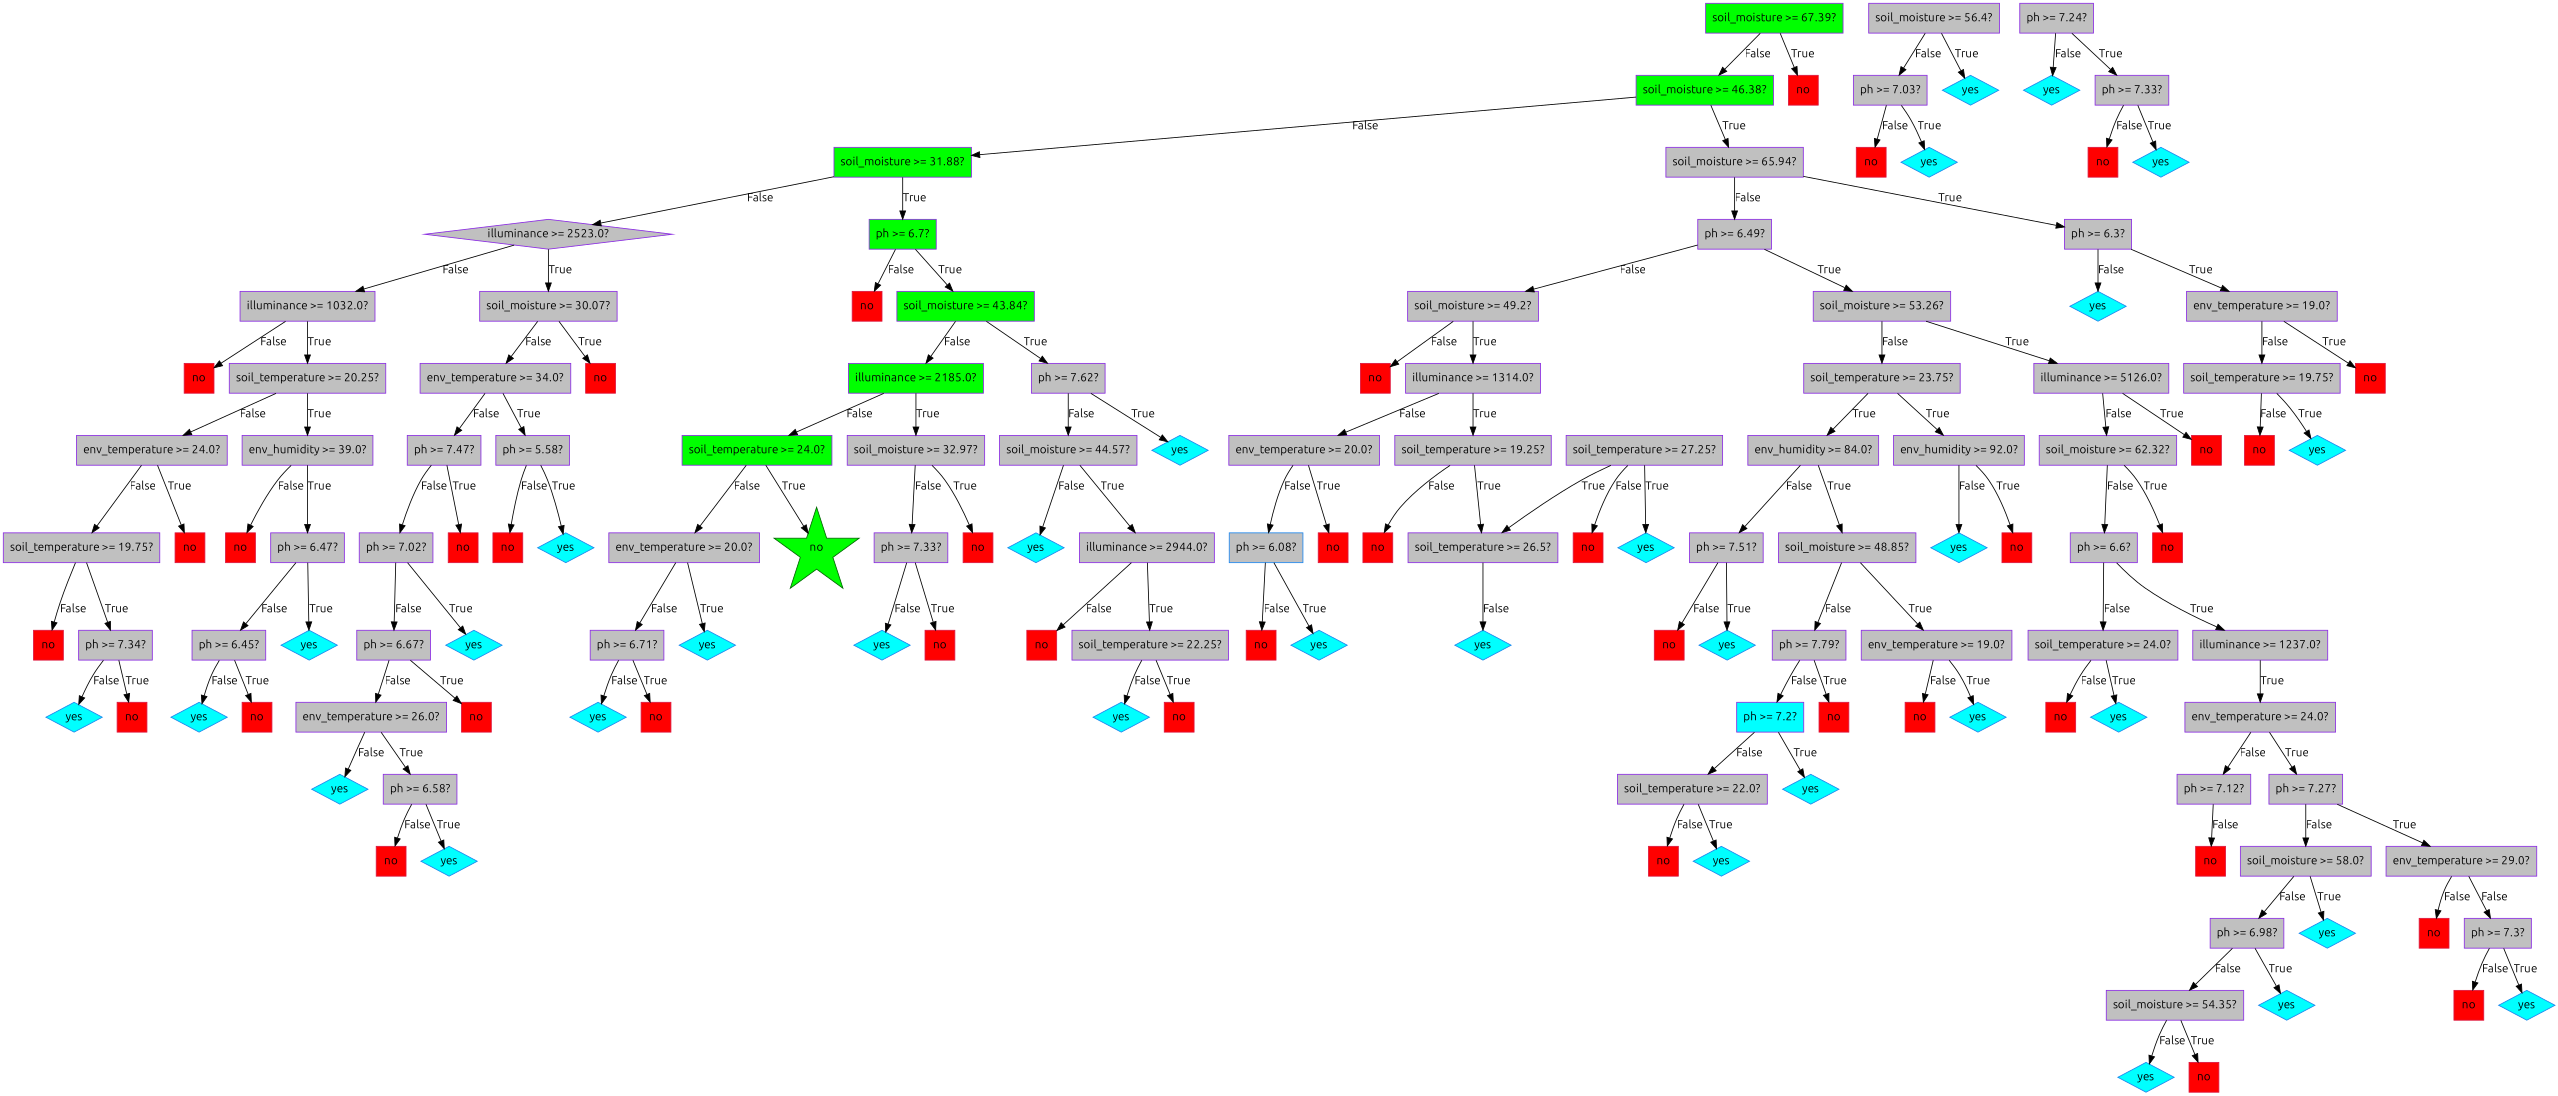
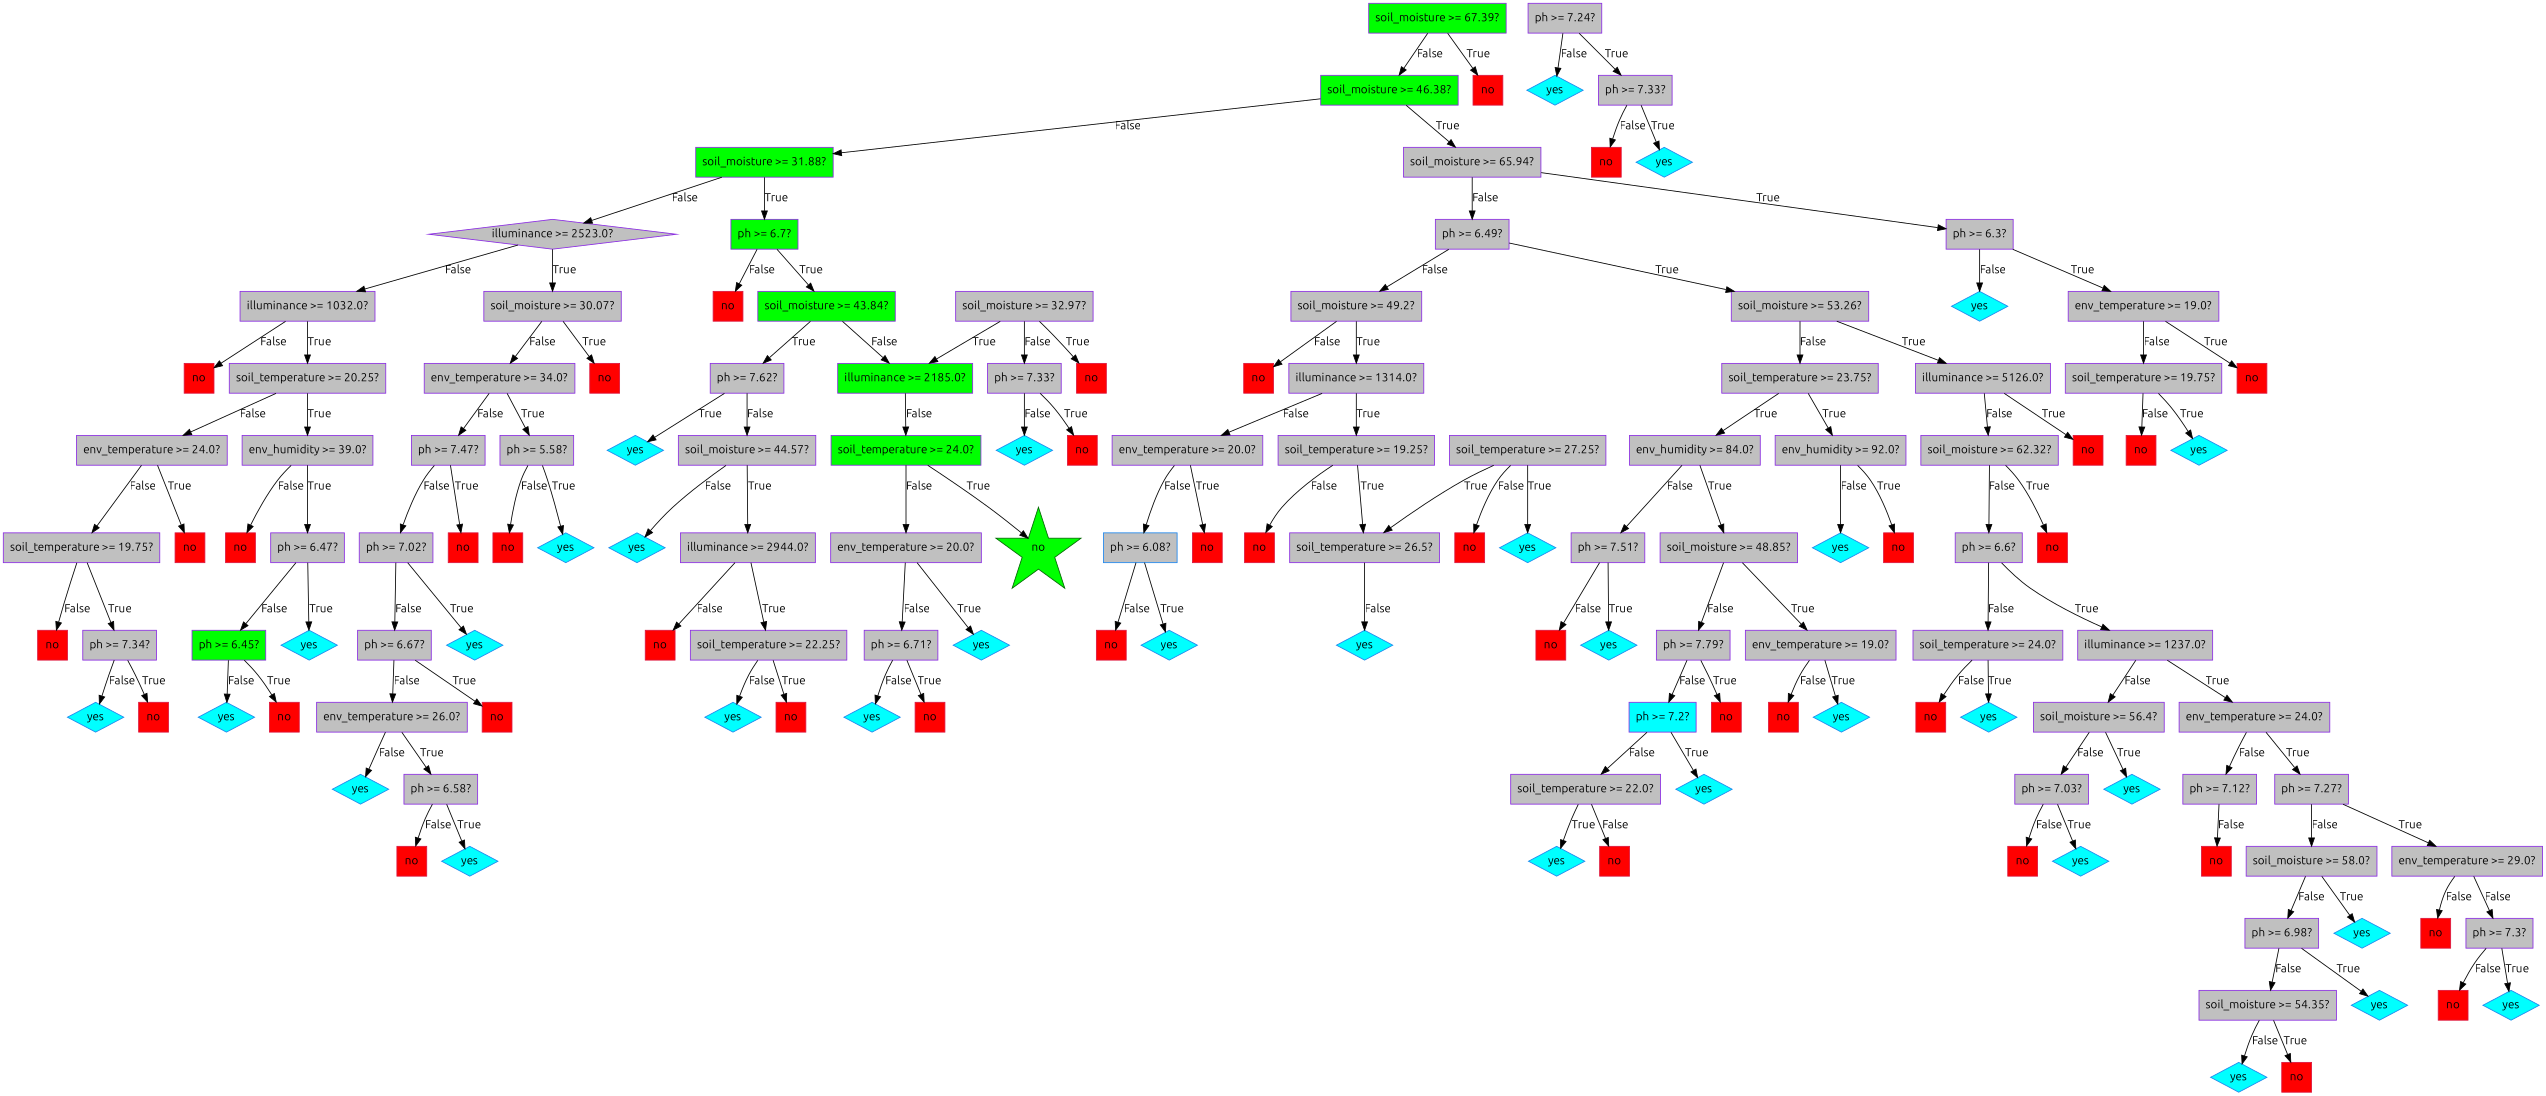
  digraph {
    fontname=Ubuntu
    node [color=blueviolet fillcolor=gray fontname=Ubuntu shape=box style=filled]
    edge [fontname=Ubuntu]
    n1 [fillcolor=green label="soil_moisture >= 67.39?"]
    n2 [fillcolor=green label="soil_moisture >= 46.38?"]
    n3 [color=crimson fillcolor=red label=no shape=square]
    n4 [fillcolor=green label="soil_moisture >= 31.88?"]
    n5 [label="soil_moisture >= 65.94?"]
    n6 [label="illuminance >= 2523.0?" shape=diamond]
    n7 [fillcolor=green label="ph >= 6.7?"]
    n8 [label="ph >= 6.49?"]
    n9 [label="ph >= 6.3?"]
    n10 [label="illuminance >= 1032.0?"]
    n11 [label="soil_moisture >= 30.07?"]
    n12 [color=crimson fillcolor=red label=no shape=square]
    n13 [fillcolor=green label="soil_moisture >= 43.84?"]
    n14 [color=crimson fillcolor=red label=no shape=square]
    n15 [label="soil_temperature >= 20.25?"]
    n16 [label="env_temperature >= 34.0?"]
    n17 [color=crimson fillcolor=red label=no shape=square]
    n18 [label="env_temperature >= 24.0?"]
    n19 [label="env_humidity >= 39.0?"]
    n20 [label="soil_temperature >= 19.75?"]
    n21 [color=crimson fillcolor=red label=no shape=square]
    n22 [color=crimson fillcolor=red label=no shape=square]
    n23 [label="ph >= 6.47?"]
    n24 [color=crimson fillcolor=red label=no shape=square]
    n25 [label="ph >= 7.34?"]
    n26 [color=dodgerblue2 fillcolor=cyan label=yes shape=diamond]
    n27 [color=crimson fillcolor=red label=no shape=square]
-   n28 [label="ph >= 6.45?"]
+   n28 [fillcolor=green label="ph >= 6.45?"]
    n29 [color=dodgerblue2 fillcolor=cyan label=yes shape=diamond]
    n30 [color=dodgerblue2 fillcolor=cyan label=yes shape=diamond]
    n31 [color=crimson fillcolor=red label=no shape=square]
    n32 [label="ph >= 7.47?"]
    n33 [label="ph >= 5.58?"]
    n34 [label="ph >= 7.02?"]
    n35 [color=crimson fillcolor=red label=no shape=square]
    n36 [color=crimson fillcolor=red label=no shape=square]
    n37 [color=dodgerblue2 fillcolor=cyan label=yes shape=diamond]
    n38 [label="ph >= 6.67?"]
    n39 [color=dodgerblue2 fillcolor=cyan label=yes shape=diamond]
    n40 [label="env_temperature >= 26.0?"]
    n41 [color=crimson fillcolor=red label=no shape=square]
    n42 [color=dodgerblue2 fillcolor=cyan label=yes shape=diamond]
    n43 [label="ph >= 6.58?"]
    n44 [color=crimson fillcolor=red label=no shape=square]
    n45 [color=dodgerblue2 fillcolor=cyan label=yes shape=diamond]
    n46 [fillcolor=green label="illuminance >= 2185.0?"]
    n47 [label="ph >= 7.62?"]
    n48 [fillcolor=green label="soil_temperature >= 24.0?"]
    n49 [label="soil_moisture >= 32.97?"]
    n50 [label="soil_moisture >= 44.57?"]
    n51 [color=dodgerblue2 fillcolor=cyan label=yes shape=diamond]
    n52 [label="env_temperature >= 20.0?"]
    n53 [color=darkgreen fillcolor=green label=no shape=star]
    n54 [label="ph >= 7.33?"]
    n55 [color=crimson fillcolor=red label=no shape=square]
    n56 [label="ph >= 6.71?"]
    n57 [color=dodgerblue2 fillcolor=cyan label=yes shape=diamond]
    n58 [color=dodgerblue2 fillcolor=cyan label=yes shape=diamond]
    n59 [color=crimson fillcolor=red label=no shape=square]
    n60 [color=dodgerblue2 fillcolor=cyan label=yes shape=diamond]
    n61 [color=crimson fillcolor=red label=no shape=square]
    n62 [color=dodgerblue2 fillcolor=cyan label=yes shape=diamond]
    n63 [label="illuminance >= 2944.0?"]
    n64 [color=crimson fillcolor=red label=no shape=square]
    n65 [label="soil_temperature >= 22.25?"]
    n66 [color=dodgerblue2 fillcolor=cyan label=yes shape=diamond]
    n67 [color=crimson fillcolor=red label=no shape=square]
    n68 [label="soil_moisture >= 49.2?"]
    n69 [label="soil_moisture >= 53.26?"]
    n70 [color=dodgerblue2 fillcolor=cyan label=yes shape=diamond]
    n71 [label="env_temperature >= 19.0?"]
    n72 [color=crimson fillcolor=red label=no shape=square]
    n73 [label="illuminance >= 1314.0?"]
    n74 [label="soil_temperature >= 23.75?"]
    n75 [label="illuminance >= 5126.0?"]
    n76 [label="env_temperature >= 20.0?"]
    n77 [label="soil_temperature >= 19.25?"]
    n78 [color=dodgerblue2 label="ph >= 6.08?"]
    n79 [color=crimson fillcolor=red label=no shape=square]
    n80 [color=crimson fillcolor=red label=no shape=square]
    n81 [label="soil_temperature >= 26.5?"]
    n82 [color=crimson fillcolor=red label=no shape=square]
    n83 [color=dodgerblue2 fillcolor=cyan label=yes shape=diamond]
    n84 [color=dodgerblue2 fillcolor=cyan label=yes shape=diamond]
    n85 [label="soil_temperature >= 27.25?"]
    n86 [color=crimson fillcolor=red label=no shape=square]
    n87 [color=dodgerblue2 fillcolor=cyan label=yes shape=diamond]
    n88 [label="env_humidity >= 84.0?"]
    n89 [label="env_humidity >= 92.0?"]
    n90 [label="soil_moisture >= 62.32?"]
    n91 [color=crimson fillcolor=red label=no shape=square]
    n92 [label="ph >= 7.51?"]
    n93 [label="soil_moisture >= 48.85?"]
    n94 [color=dodgerblue2 fillcolor=cyan label=yes shape=diamond]
    n95 [color=crimson fillcolor=red label=no shape=square]
    n96 [color=crimson fillcolor=red label=no shape=square]
    n97 [color=dodgerblue2 fillcolor=cyan label=yes shape=diamond]
    n98 [label="ph >= 7.79?"]
    n99 [label="env_temperature >= 19.0?"]
    n100 [fillcolor=cyan label="ph >= 7.2?"]
    n101 [color=crimson fillcolor=red label=no shape=square]
    n102 [color=crimson fillcolor=red label=no shape=square]
    n103 [color=dodgerblue2 fillcolor=cyan label=yes shape=diamond]
    n104 [label="soil_temperature >= 22.0?"]
    n105 [color=dodgerblue2 fillcolor=cyan label=yes shape=diamond]
    n106 [color=crimson fillcolor=red label=no shape=square]
    n107 [color=dodgerblue2 fillcolor=cyan label=yes shape=diamond]
    n108 [label="ph >= 6.6?"]
    n109 [color=crimson fillcolor=red label=no shape=square]
    n110 [label="soil_temperature >= 24.0?"]
    n111 [label="illuminance >= 1237.0?"]
    n112 [color=crimson fillcolor=red label=no shape=square]
    n113 [color=dodgerblue2 fillcolor=cyan label=yes shape=diamond]
    n114 [label="soil_moisture >= 56.4?"]
    n115 [label="env_temperature >= 24.0?"]
    n116 [label="ph >= 7.03?"]
    n117 [color=dodgerblue2 fillcolor=cyan label=yes shape=diamond]
    n118 [label="ph >= 7.12?"]
    n119 [label="ph >= 7.27?"]
    n120 [color=crimson fillcolor=red label=no shape=square]
    n121 [color=dodgerblue2 fillcolor=cyan label=yes shape=diamond]
    n122 [color=crimson fillcolor=red label=no shape=square]
    n123 [label="soil_moisture >= 58.0?"]
    n124 [label="env_temperature >= 29.0?"]
    n125 [label="ph >= 7.24?"]
    n126 [color=dodgerblue2 fillcolor=cyan label=yes shape=diamond]
    n127 [label="ph >= 7.33?"]
    n128 [color=crimson fillcolor=red label=no shape=square]
    n129 [color=dodgerblue2 fillcolor=cyan label=yes shape=diamond]
    n130 [label="ph >= 6.98?"]
    n131 [color=dodgerblue2 fillcolor=cyan label=yes shape=diamond]
    n132 [color=crimson fillcolor=red label=no shape=square]
    n133 [label="ph >= 7.3?"]
    n134 [label="soil_moisture >= 54.35?"]
    n135 [color=dodgerblue2 fillcolor=cyan label=yes shape=diamond]
    n136 [color=dodgerblue2 fillcolor=cyan label=yes shape=diamond]
    n137 [color=crimson fillcolor=red label=no shape=square]
    n138 [color=crimson fillcolor=red label=no shape=square]
    n139 [color=dodgerblue2 fillcolor=cyan label=yes shape=diamond]
    n140 [label="soil_temperature >= 19.75?"]
    n141 [color=crimson fillcolor=red label=no shape=square]
    n142 [color=crimson fillcolor=red label=no shape=square]
    n143 [color=dodgerblue2 fillcolor=cyan label=yes shape=diamond]
    n1 -> n2 [label=False]
    n1 -> n3 [label=True]
    n2 -> n4 [label=False]
    n2 -> n5 [label=True]
    n4 -> n6 [label=False]
    n4 -> n7 [label=True]
    n5 -> n8 [label=False]
    n5 -> n9 [label=True]
    n6 -> n10 [label=False]
    n6 -> n11 [label=True]
    n7 -> n12 [label=False]
    n7 -> n13 [label=True]
    n8 -> n68 [label=False]
    n8 -> n69 [label=True]
    n9 -> n70 [label=False]
    n9 -> n71 [label=True]
    n10 -> n14 [label=False]
    n10 -> n15 [label=True]
    n11 -> n16 [label=False]
    n11 -> n17 [label=True]
    n13 -> n46 [label=False]
    n13 -> n47 [label=True]
    n15 -> n18 [label=False]
    n15 -> n19 [label=True]
    n16 -> n32 [label=False]
    n16 -> n33 [label=True]
    n18 -> n20 [label=False]
    n18 -> n21 [label=True]
    n19 -> n22 [label=False]
    n19 -> n23 [label=True]
    n20 -> n24 [label=False]
    n20 -> n25 [label=True]
    n23 -> n28 [label=False]
    n23 -> n29 [label=True]
    n25 -> n26 [label=False]
    n25 -> n27 [label=True]
    n28 -> n30 [label=False]
    n28 -> n31 [label=True]
    n32 -> n34 [label=False]
    n32 -> n35 [label=True]
    n33 -> n36 [label=False]
    n33 -> n37 [label=True]
    n34 -> n38 [label=False]
    n34 -> n39 [label=True]
    n38 -> n40 [label=False]
    n38 -> n41 [label=True]
    n40 -> n42 [label=False]
    n40 -> n43 [label=True]
    n43 -> n44 [label=False]
    n43 -> n45 [label=True]
    n46 -> n48 [label=False]
-   n46 -> n49 [label=True]
+   n49 -> n46 [label=True]
    n47 -> n50 [label=False]
    n47 -> n51 [label=True]
    n48 -> n52 [label=False]
    n48 -> n53 [label=True]
    n49 -> n54 [label=False]
    n49 -> n55 [label=True]
    n50 -> n62 [label=False]
    n50 -> n63 [label=True]
    n52 -> n56 [label=False]
    n52 -> n57 [label=True]
    n54 -> n60 [label=False]
    n54 -> n61 [label=True]
    n56 -> n58 [label=False]
    n56 -> n59 [label=True]
    n63 -> n64 [label=False]
    n63 -> n65 [label=True]
    n65 -> n66 [label=False]
    n65 -> n67 [label=True]
    n68 -> n72 [label=False]
    n68 -> n73 [label=True]
    n69 -> n74 [label=False]
    n69 -> n75 [label=True]
    n71 -> n140 [label=False]
    n71 -> n141 [label=True]
    n73 -> n76 [label=False]
    n73 -> n77 [label=True]
    n74 -> n88 [label=True]
    n74 -> n89 [label=True]
    n75 -> n90 [label=False]
    n75 -> n91 [label=True]
    n76 -> n78 [label=False]
    n76 -> n79 [label=True]
    n77 -> n80 [label=False]
    n77 -> n81 [label=True]
    n78 -> n82 [label=False]
    n78 -> n83 [label=True]
    n81 -> n84 [label=False]
    n85 -> n81 [label=True]
    n85 -> n86 [label=False]
    n85 -> n87 [label=True]
    n88 -> n92 [label=False]
    n88 -> n93 [label=True]
    n89 -> n94 [label=False]
    n89 -> n95 [label=True]
    n90 -> n108 [label=False]
    n90 -> n109 [label=True]
    n92 -> n96 [label=False]
    n92 -> n97 [label=True]
    n93 -> n98 [label=False]
    n93 -> n99 [label=True]
    n98 -> n100 [label=False]
    n98 -> n101 [label=True]
    n99 -> n102 [label=False]
    n99 -> n103 [label=True]
    n100 -> n104 [label=False]
    n100 -> n105 [label=True]
    n104 -> n106 [label=False]
    n104 -> n107 [label=True]
    n108 -> n110 [label=False]
    n108 -> n111 [label=True]
    n110 -> n112 [label=False]
    n110 -> n113 [label=True]
+   n111 -> n114 [label=False]
    n111 -> n115 [label=True]
    n114 -> n116 [label=False]
    n114 -> n117 [label=True]
    n115 -> n118 [label=False]
    n115 -> n119 [label=True]
    n116 -> n120 [label=False]
    n116 -> n121 [label=True]
    n118 -> n122 [label=False]
    n119 -> n123 [label=False]
    n119 -> n124 [label=True]
    n123 -> n130 [label=False]
    n123 -> n131 [label=True]
    n124 -> n132 [label=False]
    n124 -> n133 [label=False]
    n125 -> n126 [label=False]
    n125 -> n127 [label=True]
    n127 -> n128 [label=False]
    n127 -> n129 [label=True]
    n130 -> n134 [label=False]
    n130 -> n135 [label=True]
    n133 -> n138 [label=False]
    n133 -> n139 [label=True]
    n134 -> n136 [label=False]
    n134 -> n137 [label=True]
    n140 -> n142 [label=False]
    n140 -> n143 [label=True]
  }
